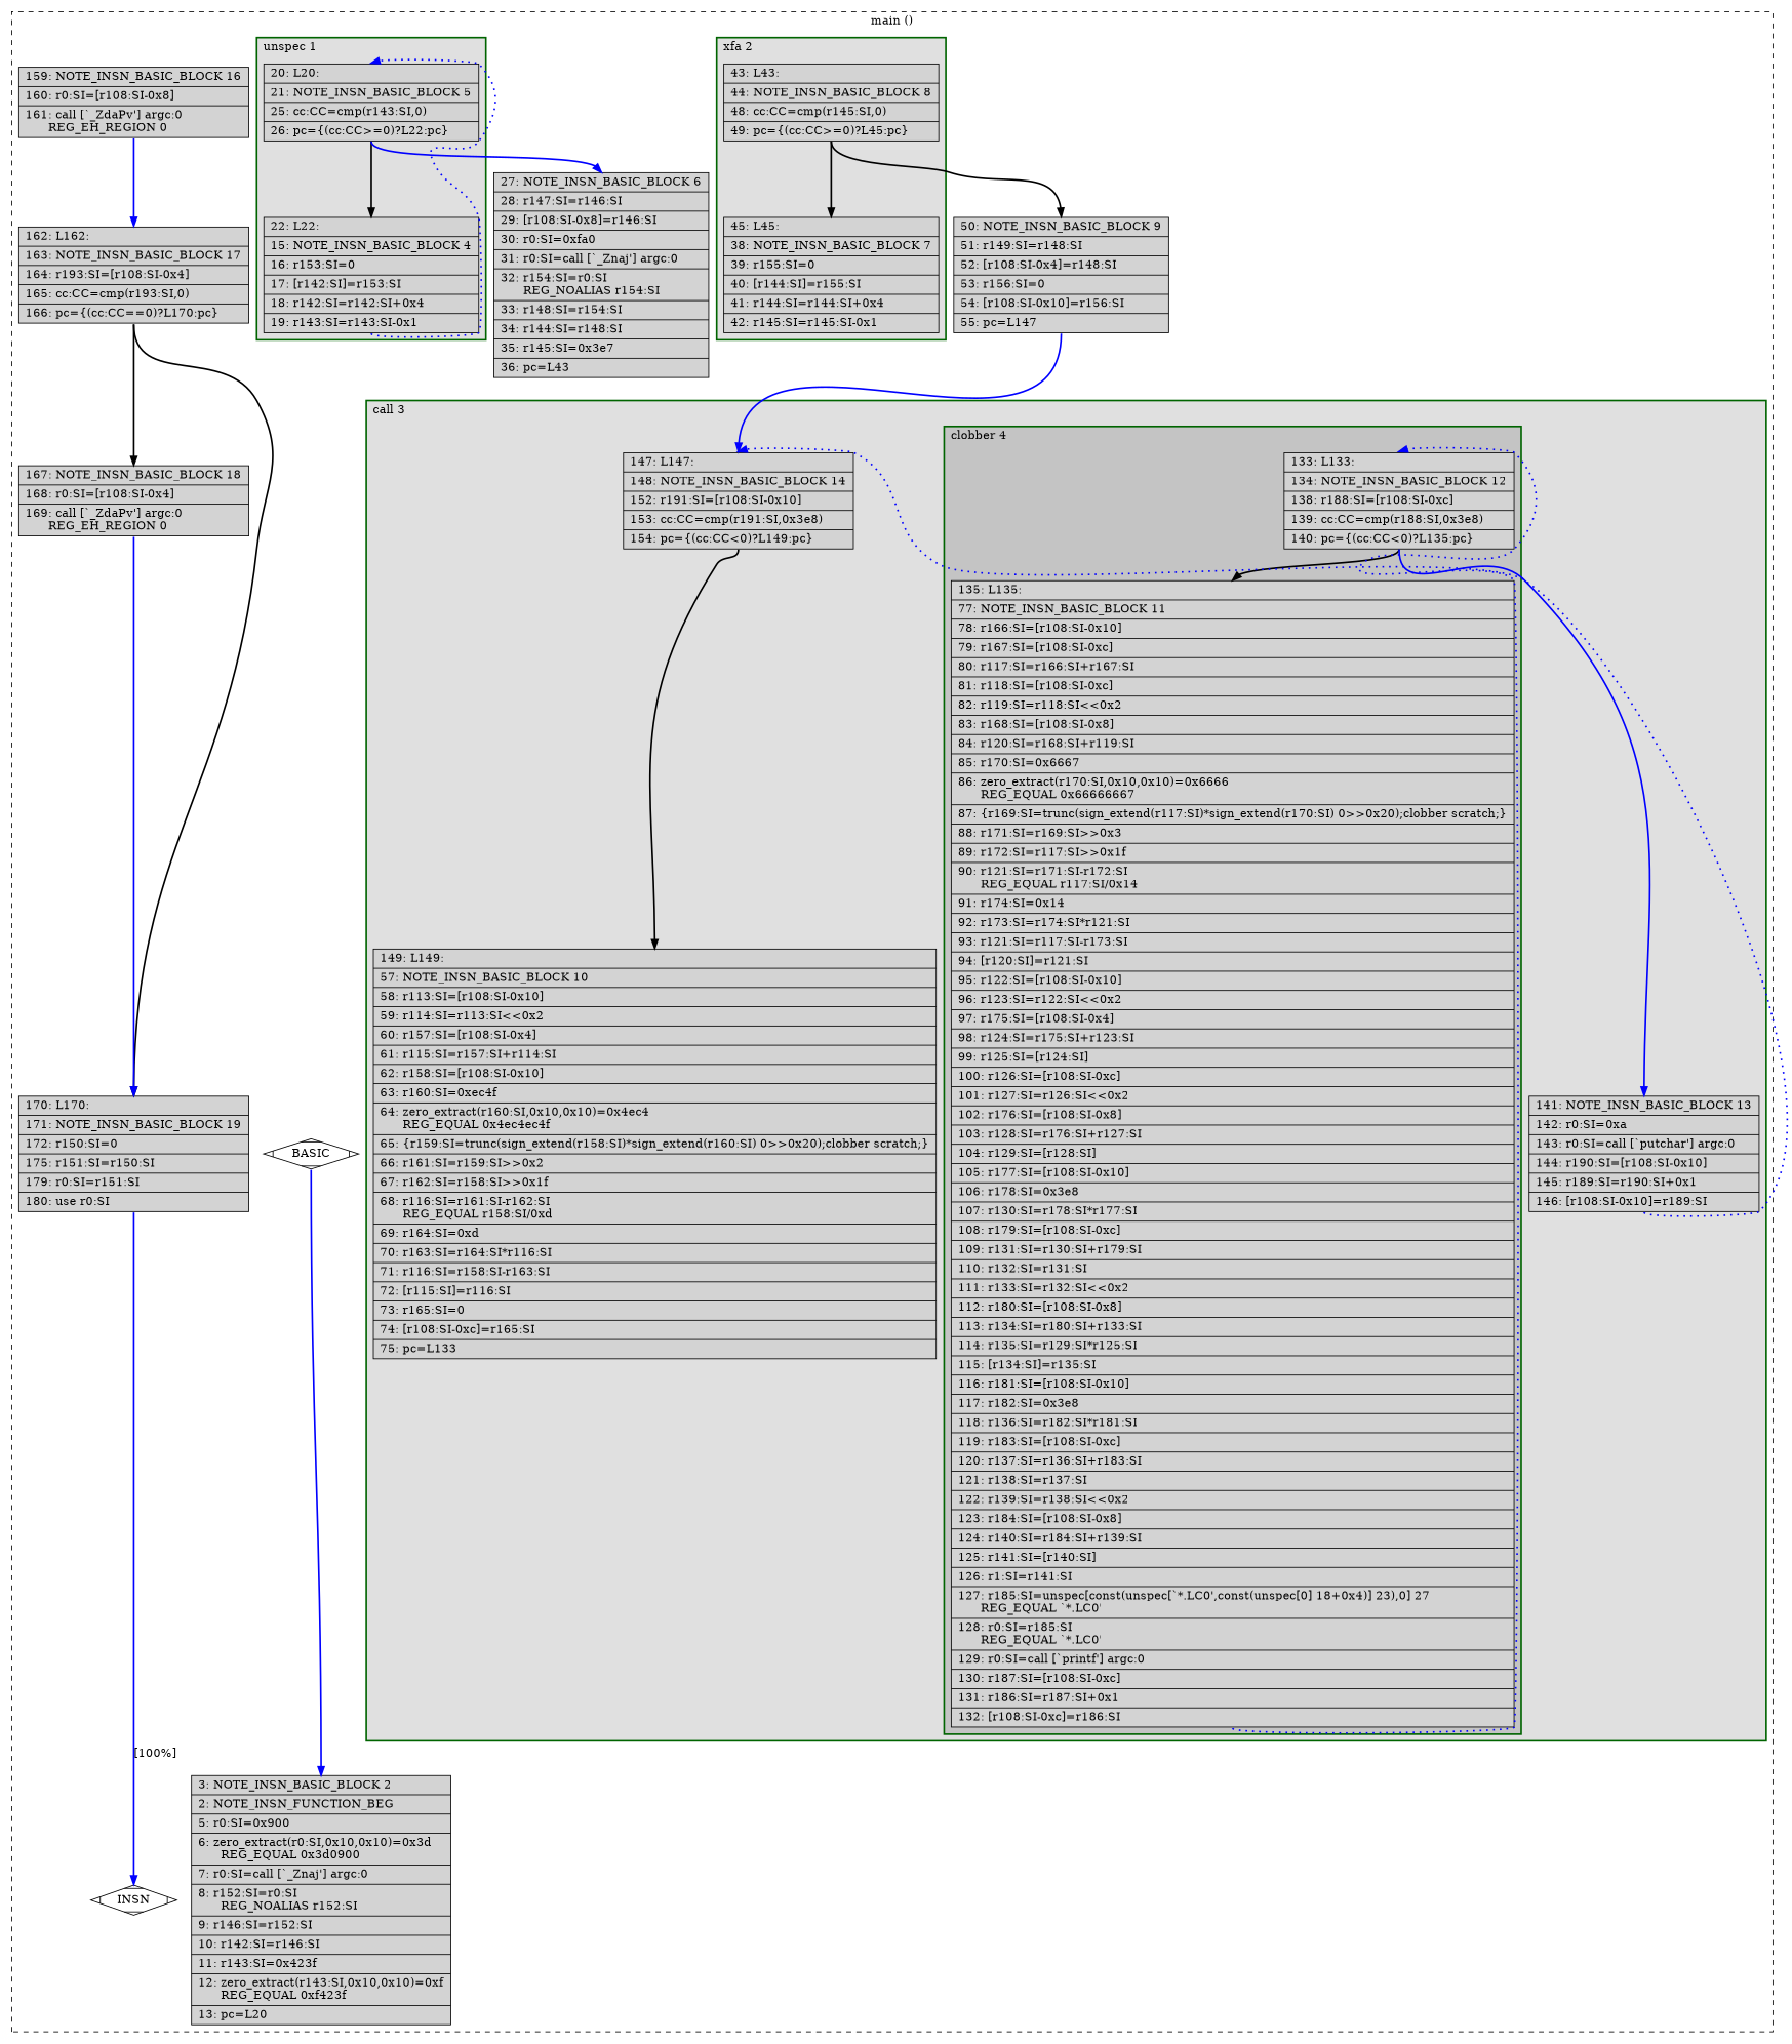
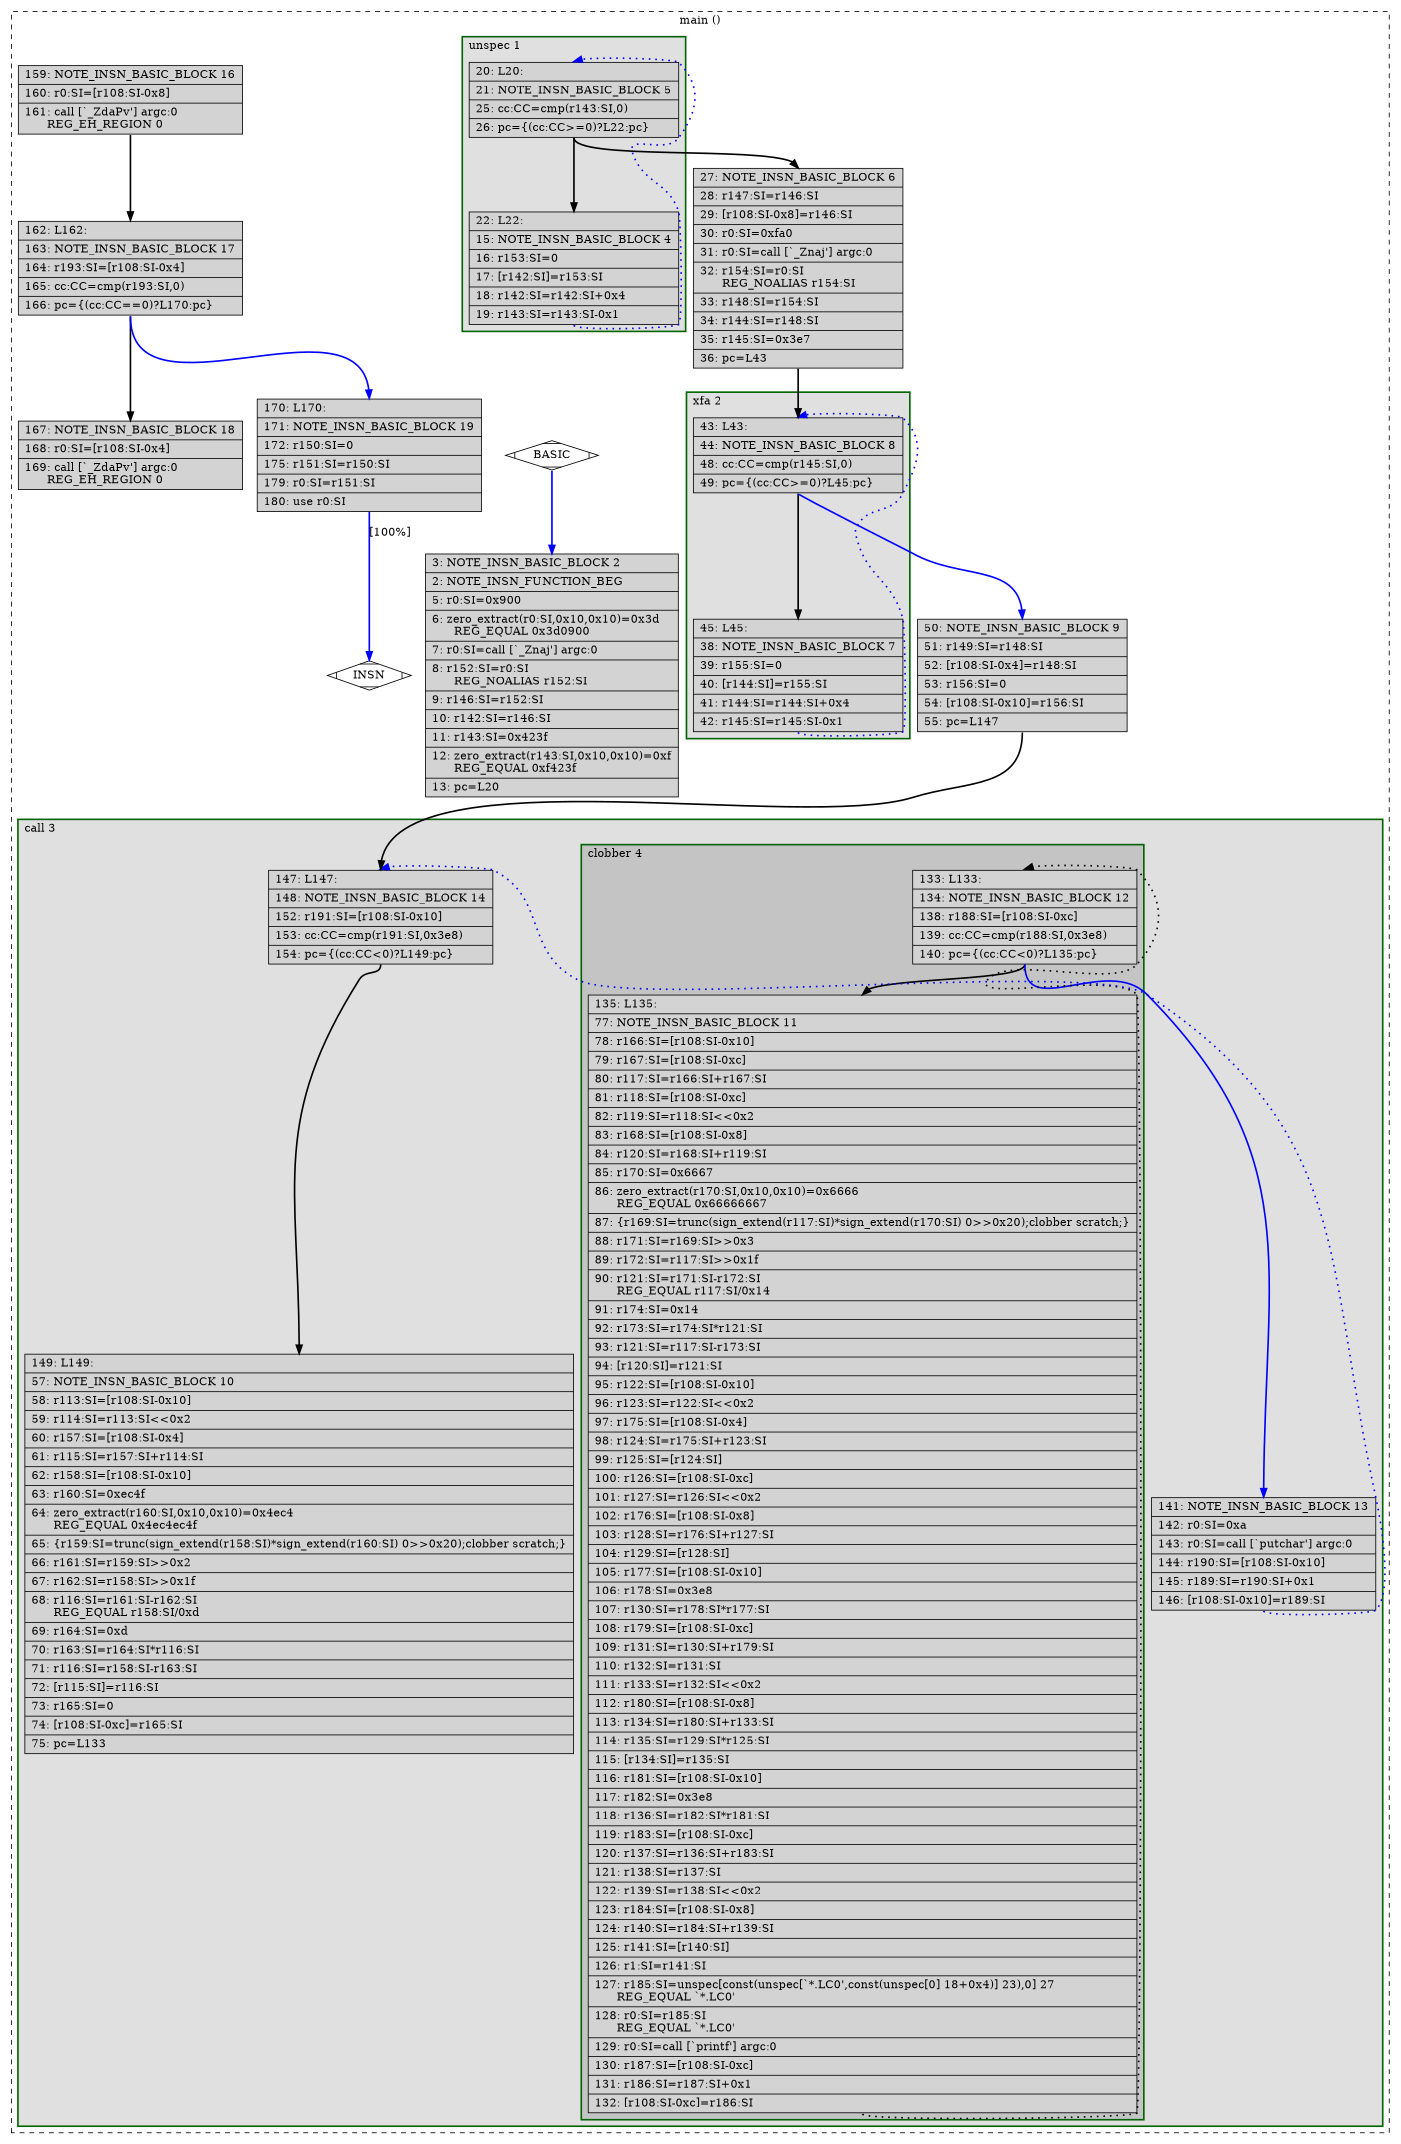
  digraph {
    node [fillcolor=lightgrey shape=record style=filled]
    edge [color=blue constraint=true headport=n style="solid,bold" tailport=s weight=10]
    n1 [label="{\ \ 133:\ L133:\l|\ \ 134:\ NOTE_INSN_BASIC_BLOCK\ 12\l|\ \ 138:\ r188:SI=[r108:SI-0xc]\l|\ \ 139:\ cc:CC=cmp(r188:SI,0x3e8)\l|\ \ 140:\ pc=\{(cc:CC\<0)?L135:pc\}\l}"]
    n2 [label="{\ \ 135:\ L135:\l|\ \ \ 77:\ NOTE_INSN_BASIC_BLOCK\ 11\l|\ \ \ 78:\ r166:SI=[r108:SI-0x10]\l|\ \ \ 79:\ r167:SI=[r108:SI-0xc]\l|\ \ \ 80:\ r117:SI=r166:SI+r167:SI\l|\ \ \ 81:\ r118:SI=[r108:SI-0xc]\l|\ \ \ 82:\ r119:SI=r118:SI\<\<0x2\l|\ \ \ 83:\ r168:SI=[r108:SI-0x8]\l|\ \ \ 84:\ r120:SI=r168:SI+r119:SI\l|\ \ \ 85:\ r170:SI=0x6667\l|\ \ \ 86:\ zero_extract(r170:SI,0x10,0x10)=0x6666\l\ \ \ \ \ \ REG_EQUAL\ 0x66666667\l|\ \ \ 87:\ \{r169:SI=trunc(sign_extend(r117:SI)*sign_extend(r170:SI)\ 0\>\>0x20);clobber\ scratch;\}\l|\ \ \ 88:\ r171:SI=r169:SI\>\>0x3\l|\ \ \ 89:\ r172:SI=r117:SI\>\>0x1f\l|\ \ \ 90:\ r121:SI=r171:SI-r172:SI\l\ \ \ \ \ \ REG_EQUAL\ r117:SI/0x14\l|\ \ \ 91:\ r174:SI=0x14\l|\ \ \ 92:\ r173:SI=r174:SI*r121:SI\l|\ \ \ 93:\ r121:SI=r117:SI-r173:SI\l|\ \ \ 94:\ [r120:SI]=r121:SI\l|\ \ \ 95:\ r122:SI=[r108:SI-0x10]\l|\ \ \ 96:\ r123:SI=r122:SI\<\<0x2\l|\ \ \ 97:\ r175:SI=[r108:SI-0x4]\l|\ \ \ 98:\ r124:SI=r175:SI+r123:SI\l|\ \ \ 99:\ r125:SI=[r124:SI]\l|\ \ 100:\ r126:SI=[r108:SI-0xc]\l|\ \ 101:\ r127:SI=r126:SI\<\<0x2\l|\ \ 102:\ r176:SI=[r108:SI-0x8]\l|\ \ 103:\ r128:SI=r176:SI+r127:SI\l|\ \ 104:\ r129:SI=[r128:SI]\l|\ \ 105:\ r177:SI=[r108:SI-0x10]\l|\ \ 106:\ r178:SI=0x3e8\l|\ \ 107:\ r130:SI=r178:SI*r177:SI\l|\ \ 108:\ r179:SI=[r108:SI-0xc]\l|\ \ 109:\ r131:SI=r130:SI+r179:SI\l|\ \ 110:\ r132:SI=r131:SI\l|\ \ 111:\ r133:SI=r132:SI\<\<0x2\l|\ \ 112:\ r180:SI=[r108:SI-0x8]\l|\ \ 113:\ r134:SI=r180:SI+r133:SI\l|\ \ 114:\ r135:SI=r129:SI*r125:SI\l|\ \ 115:\ [r134:SI]=r135:SI\l|\ \ 116:\ r181:SI=[r108:SI-0x10]\l|\ \ 117:\ r182:SI=0x3e8\l|\ \ 118:\ r136:SI=r182:SI*r181:SI\l|\ \ 119:\ r183:SI=[r108:SI-0xc]\l|\ \ 120:\ r137:SI=r136:SI+r183:SI\l|\ \ 121:\ r138:SI=r137:SI\l|\ \ 122:\ r139:SI=r138:SI\<\<0x2\l|\ \ 123:\ r184:SI=[r108:SI-0x8]\l|\ \ 124:\ r140:SI=r184:SI+r139:SI\l|\ \ 125:\ r141:SI=[r140:SI]\l|\ \ 126:\ r1:SI=r141:SI\l|\ \ 127:\ r185:SI=unspec[const(unspec[`*.LC0',const(unspec[0]\ 18+0x4)]\ 23),0]\ 27\l\ \ \ \ \ \ REG_EQUAL\ `*.LC0'\l|\ \ 128:\ r0:SI=r185:SI\l\ \ \ \ \ \ REG_EQUAL\ `*.LC0'\l|\ \ 129:\ r0:SI=call\ [`printf']\ argc:0\l|\ \ 130:\ r187:SI=[r108:SI-0xc]\l|\ \ 131:\ r186:SI=r187:SI+0x1\l|\ \ 132:\ [r108:SI-0xc]=r186:SI\l}"]
    n3 [label="{\ \ 147:\ L147:\l|\ \ 148:\ NOTE_INSN_BASIC_BLOCK\ 14\l|\ \ 152:\ r191:SI=[r108:SI-0x10]\l|\ \ 153:\ cc:CC=cmp(r191:SI,0x3e8)\l|\ \ 154:\ pc=\{(cc:CC\<0)?L149:pc\}\l}"]
    n4 [label="{\ \ 149:\ L149:\l|\ \ \ 57:\ NOTE_INSN_BASIC_BLOCK\ 10\l|\ \ \ 58:\ r113:SI=[r108:SI-0x10]\l|\ \ \ 59:\ r114:SI=r113:SI\<\<0x2\l|\ \ \ 60:\ r157:SI=[r108:SI-0x4]\l|\ \ \ 61:\ r115:SI=r157:SI+r114:SI\l|\ \ \ 62:\ r158:SI=[r108:SI-0x10]\l|\ \ \ 63:\ r160:SI=0xec4f\l|\ \ \ 64:\ zero_extract(r160:SI,0x10,0x10)=0x4ec4\l\ \ \ \ \ \ REG_EQUAL\ 0x4ec4ec4f\l|\ \ \ 65:\ \{r159:SI=trunc(sign_extend(r158:SI)*sign_extend(r160:SI)\ 0\>\>0x20);clobber\ scratch;\}\l|\ \ \ 66:\ r161:SI=r159:SI\>\>0x2\l|\ \ \ 67:\ r162:SI=r158:SI\>\>0x1f\l|\ \ \ 68:\ r116:SI=r161:SI-r162:SI\l\ \ \ \ \ \ REG_EQUAL\ r158:SI/0xd\l|\ \ \ 69:\ r164:SI=0xd\l|\ \ \ 70:\ r163:SI=r164:SI*r116:SI\l|\ \ \ 71:\ r116:SI=r158:SI-r163:SI\l|\ \ \ 72:\ [r115:SI]=r116:SI\l|\ \ \ 73:\ r165:SI=0\l|\ \ \ 74:\ [r108:SI-0xc]=r165:SI\l|\ \ \ 75:\ pc=L133\l}"]
    n5 [label="{\ \ 141:\ NOTE_INSN_BASIC_BLOCK\ 13\l|\ \ 142:\ r0:SI=0xa\l|\ \ 143:\ r0:SI=call\ [`putchar']\ argc:0\l|\ \ 144:\ r190:SI=[r108:SI-0x10]\l|\ \ 145:\ r189:SI=r190:SI+0x1\l|\ \ 146:\ [r108:SI-0x10]=r189:SI\l}"]
    n6 [label="{\ \ \ 43:\ L43:\l|\ \ \ 44:\ NOTE_INSN_BASIC_BLOCK\ 8\l|\ \ \ 48:\ cc:CC=cmp(r145:SI,0)\l|\ \ \ 49:\ pc=\{(cc:CC\>=0)?L45:pc\}\l}"]
    n7 [label="{\ \ \ 45:\ L45:\l|\ \ \ 38:\ NOTE_INSN_BASIC_BLOCK\ 7\l|\ \ \ 39:\ r155:SI=0\l|\ \ \ 40:\ [r144:SI]=r155:SI\l|\ \ \ 41:\ r144:SI=r144:SI+0x4\l|\ \ \ 42:\ r145:SI=r145:SI-0x1\l}"]
    n8 [label="{\ \ \ 20:\ L20:\l|\ \ \ 21:\ NOTE_INSN_BASIC_BLOCK\ 5\l|\ \ \ 25:\ cc:CC=cmp(r143:SI,0)\l|\ \ \ 26:\ pc=\{(cc:CC\>=0)?L22:pc\}\l}"]
    n9 [label="{\ \ \ 22:\ L22:\l|\ \ \ 15:\ NOTE_INSN_BASIC_BLOCK\ 4\l|\ \ \ 16:\ r153:SI=0\l|\ \ \ 17:\ [r142:SI]=r153:SI\l|\ \ \ 18:\ r142:SI=r142:SI+0x4\l|\ \ \ 19:\ r143:SI=r143:SI-0x1\l}"]
    n10 [label="{\ \ \ 50:\ NOTE_INSN_BASIC_BLOCK\ 9\l|\ \ \ 51:\ r149:SI=r148:SI\l|\ \ \ 52:\ [r108:SI-0x4]=r148:SI\l|\ \ \ 53:\ r156:SI=0\l|\ \ \ 54:\ [r108:SI-0x10]=r156:SI\l|\ \ \ 55:\ pc=L147\l}"]
    n11 [label="{\ \ \ 27:\ NOTE_INSN_BASIC_BLOCK\ 6\l|\ \ \ 28:\ r147:SI=r146:SI\l|\ \ \ 29:\ [r108:SI-0x8]=r146:SI\l|\ \ \ 30:\ r0:SI=0xfa0\l|\ \ \ 31:\ r0:SI=call\ [`_Znaj']\ argc:0\l|\ \ \ 32:\ r154:SI=r0:SI\l\ \ \ \ \ \ REG_NOALIAS\ r154:SI\l|\ \ \ 33:\ r148:SI=r154:SI\l|\ \ \ 34:\ r144:SI=r148:SI\l|\ \ \ 35:\ r145:SI=0x3e7\l|\ \ \ 36:\ pc=L43\l}"]
    n12 [fillcolor=white label=BASIC shape=Mdiamond]
    n13 [fillcolor=white label=INSN shape=Mdiamond]
    n14 [label="{\ \ \ \ 3:\ NOTE_INSN_BASIC_BLOCK\ 2\l|\ \ \ \ 2:\ NOTE_INSN_FUNCTION_BEG\l|\ \ \ \ 5:\ r0:SI=0x900\l|\ \ \ \ 6:\ zero_extract(r0:SI,0x10,0x10)=0x3d\l\ \ \ \ \ \ REG_EQUAL\ 0x3d0900\l|\ \ \ \ 7:\ r0:SI=call\ [`_Znaj']\ argc:0\l|\ \ \ \ 8:\ r152:SI=r0:SI\l\ \ \ \ \ \ REG_NOALIAS\ r152:SI\l|\ \ \ \ 9:\ r146:SI=r152:SI\l|\ \ \ 10:\ r142:SI=r146:SI\l|\ \ \ 11:\ r143:SI=0x423f\l|\ \ \ 12:\ zero_extract(r143:SI,0x10,0x10)=0xf\l\ \ \ \ \ \ REG_EQUAL\ 0xf423f\l|\ \ \ 13:\ pc=L20\l}"]
    n15 [label="{\ \ 159:\ NOTE_INSN_BASIC_BLOCK\ 16\l|\ \ 160:\ r0:SI=[r108:SI-0x8]\l|\ \ 161:\ call\ [`_ZdaPv']\ argc:0\l\ \ \ \ \ \ REG_EH_REGION\ 0\l}"]
    n16 [label="{\ \ 162:\ L162:\l|\ \ 163:\ NOTE_INSN_BASIC_BLOCK\ 17\l|\ \ 164:\ r193:SI=[r108:SI-0x4]\l|\ \ 165:\ cc:CC=cmp(r193:SI,0)\l|\ \ 166:\ pc=\{(cc:CC==0)?L170:pc\}\l}"]
    n17 [label="{\ \ 167:\ NOTE_INSN_BASIC_BLOCK\ 18\l|\ \ 168:\ r0:SI=[r108:SI-0x4]\l|\ \ 169:\ call\ [`_ZdaPv']\ argc:0\l\ \ \ \ \ \ REG_EH_REGION\ 0\l}"]
    n18 [label="{\ \ 170:\ L170:\l|\ \ 171:\ NOTE_INSN_BASIC_BLOCK\ 19\l|\ \ 172:\ r150:SI=0\l|\ \ 175:\ r151:SI=r150:SI\l|\ \ 179:\ r0:SI=r151:SI\l|\ \ 180:\ use\ r0:SI\l}"]
    subgraph cluster_1 {
      color=black
      label="main ()"
      style=dashed
      n10
      n11
      n12
      n13
      n14
      n15
      n16
      n17
      n18
      subgraph cluster_2 {
        color=darkgreen
        fillcolor=grey88
        label="call 3"
        labeljust=l
        penwidth=2
        style=filled
        n3
        n4
        n5
        subgraph cluster_3 {
          color=darkgreen
          fillcolor=grey77
          label="clobber 4"
          labeljust=l
          penwidth=2
          style=filled
          n1
          n2
        }
      }
      subgraph cluster_4 {
        color=darkgreen
        fillcolor=grey88
        label="xfa 2"
        labeljust=l
        penwidth=2
        style=filled
        n6
        n7
      }
      subgraph cluster_5 {
        color=darkgreen
        fillcolor=grey88
        label="unspec 1"
        labeljust=l
        penwidth=2
        style=filled
        n8
        n9
      }
    }
    n1 -> n2 [color=black]
    n1 -> n5 [weight=100]
-   n2 -> n1 [constraint=false style="dotted,bold"]
+   n2 -> n1 [color=black constraint=false style="dotted,bold"]
    n3 -> n4 [color=black]
    n5 -> n3 [constraint=false style="dotted,bold"]
    n6 -> n7 [color=black]
-   n6 -> n10 [color=black weight=100]
+   n6 -> n10 [weight=100]
+   n7 -> n6 [constraint=false style="dotted,bold"]
    n8 -> n9 [color=black]
-   n8 -> n11 [weight=100]
+   n8 -> n11 [color=black weight=100]
    n9 -> n8 [constraint=false style="dotted,bold"]
-   n10 -> n3
+   n10 -> n3 [color=black]
+   n11 -> n6 [color=black]
    n12 -> n13 [style=invis color="" weight=""]
    n12 -> n14 [weight=100]
-   n15 -> n16 [weight=100]
+   n15 -> n16 [color=black weight=100]
    n16 -> n17 [color=black weight=100]
-   n16 -> n18 [color=black]
-   n17 -> n18 [weight=100]
+   n16 -> n18
    n18 -> n13 [label="[100%]" weight=100]
  }
